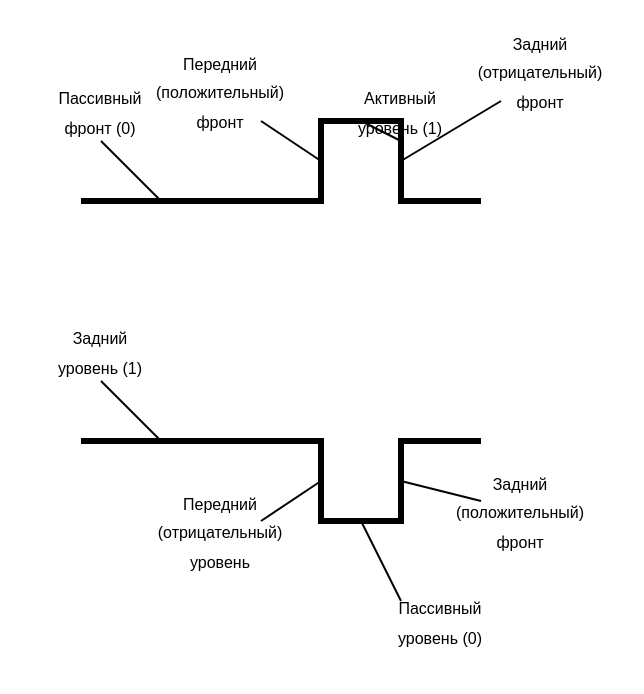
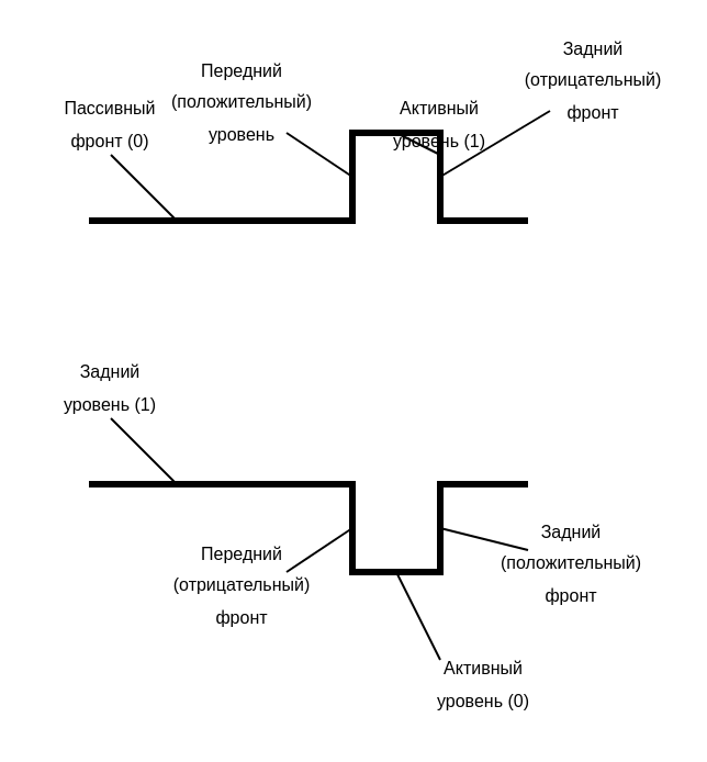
  <mxCell id="0" />
  <mxCell id="1" parent="0" />
  <mxCell id="2" value="" style="endArrow=none;html=1;rounded=0;strokeWidth=3;" parent="1" edge="1"><mxGeometry width="50" height="50" relative="1" as="geometry"><mxPoint x="40" y="100" as="sourcePoint" /><mxPoint x="240" y="100" as="targetPoint" /><Array as="points"><mxPoint x="160" y="100" /><mxPoint x="160" y="60" /><mxPoint x="200" y="60" /><mxPoint x="200" y="100" /></Array></mxGeometry></mxCell>
  <mxCell id="3" value="" style="endArrow=none;html=1;rounded=0;strokeWidth=3;" parent="1" edge="1"><mxGeometry width="50" height="50" relative="1" as="geometry"><mxPoint x="40" y="220" as="sourcePoint" /><mxPoint x="240" y="220" as="targetPoint" /><Array as="points"><mxPoint x="160" y="220" /><mxPoint x="160" y="260" /><mxPoint x="200" y="260" /><mxPoint x="200" y="220" /></Array></mxGeometry></mxCell>
  <mxCell id="4" value="" style="endArrow=none;html=1;rounded=0;" parent="1" edge="1"><mxGeometry width="50" height="50" relative="1" as="geometry"><mxPoint x="200" y="80" as="sourcePoint" /><mxPoint x="250" y="50" as="targetPoint" /></mxGeometry></mxCell>
  <mxCell id="5" value="" style="endArrow=none;html=1;rounded=0;" parent="1" edge="1"><mxGeometry width="50" height="50" relative="1" as="geometry"><mxPoint x="200" y="240" as="sourcePoint" /><mxPoint x="240" y="250" as="targetPoint" /></mxGeometry></mxCell>
  <mxCell id="6" value="" style="endArrow=none;html=1;rounded=0;" parent="1" edge="1"><mxGeometry width="50" height="50" relative="1" as="geometry"><mxPoint x="160" y="80" as="sourcePoint" /><mxPoint x="130" y="60" as="targetPoint" /></mxGeometry></mxCell>
  <mxCell id="7" value="&lt;font style=&quot;font-size: 8px;&quot;&gt;Задний (отрицательный) фронт&lt;/font&gt;" style="text;html=1;strokeColor=none;fillColor=none;align=center;verticalAlign=middle;whiteSpace=wrap;rounded=0;" parent="1" vertex="1"><mxGeometry x="240" y="20" width="60" height="30" as="geometry" /></mxCell>
  <mxCell id="8" value="&lt;font style=&quot;font-size: 8px;&quot;&gt;Задний (положительный) фронт&lt;/font&gt;" style="text;html=1;strokeColor=none;fillColor=none;align=center;verticalAlign=middle;whiteSpace=wrap;rounded=0;" parent="1" vertex="1"><mxGeometry x="230" y="240" width="60" height="30" as="geometry" /></mxCell>
- <mxCell id="9" value="&lt;font style=&quot;font-size: 8px;&quot;&gt;Передний (отрицательный) уровень&lt;/font&gt;" style="text;html=1;strokeColor=none;fillColor=none;align=center;verticalAlign=middle;whiteSpace=wrap;rounded=0;" parent="1" vertex="1"><mxGeometry x="80" y="250" width="60" height="30" as="geometry" /></mxCell>
+ <mxCell id="9" value="&lt;font style=&quot;font-size: 8px;&quot;&gt;Передний (отрицательный) фронт&lt;/font&gt;" style="text;html=1;strokeColor=none;fillColor=none;align=center;verticalAlign=middle;whiteSpace=wrap;rounded=0;" parent="1" vertex="1"><mxGeometry x="80" y="250" width="60" height="30" as="geometry" /></mxCell>
  <mxCell id="10" value="" style="endArrow=none;html=1;rounded=0;" parent="1" edge="1"><mxGeometry width="50" height="50" relative="1" as="geometry"><mxPoint x="130" y="260" as="sourcePoint" /><mxPoint x="160" y="240" as="targetPoint" /></mxGeometry></mxCell>
- <mxCell id="11" value="&lt;font style=&quot;font-size: 8px;&quot;&gt;Передний (положительный) фронт&lt;/font&gt;" style="text;html=1;strokeColor=none;fillColor=none;align=center;verticalAlign=middle;whiteSpace=wrap;rounded=0;" parent="1" vertex="1"><mxGeometry x="80" y="30" width="60" height="30" as="geometry" /></mxCell>
+ <mxCell id="11" value="&lt;font style=&quot;font-size: 8px;&quot;&gt;Передний (положительный) уровень&lt;/font&gt;" style="text;html=1;strokeColor=none;fillColor=none;align=center;verticalAlign=middle;whiteSpace=wrap;rounded=0;" parent="1" vertex="1"><mxGeometry x="80" y="30" width="60" height="30" as="geometry" /></mxCell>
  <mxCell id="12" value="" style="endArrow=none;html=1;rounded=0;" parent="1" edge="1"><mxGeometry width="50" height="50" relative="1" as="geometry"><mxPoint x="200" y="300" as="sourcePoint" /><mxPoint x="180" y="260" as="targetPoint" /></mxGeometry></mxCell>
- <mxCell id="13" value="&lt;font style=&quot;font-size: 8px;&quot;&gt;Пассивный уровень (0)&lt;/font&gt;" style="text;html=1;strokeColor=none;fillColor=none;align=center;verticalAlign=middle;whiteSpace=wrap;rounded=0;" parent="1" vertex="1"><mxGeometry x="190" y="295" width="60" height="30" as="geometry" /></mxCell>
+ <mxCell id="13" value="&lt;font style=&quot;font-size: 8px;&quot;&gt;Активный уровень (0)&lt;/font&gt;" style="text;html=1;strokeColor=none;fillColor=none;align=center;verticalAlign=middle;whiteSpace=wrap;rounded=0;" parent="1" vertex="1"><mxGeometry x="190" y="295" width="60" height="30" as="geometry" /></mxCell>
  <mxCell id="14" value="&lt;font style=&quot;font-size: 8px;&quot;&gt;Активный уровень (1)&lt;/font&gt;" style="text;html=1;strokeColor=none;fillColor=none;align=center;verticalAlign=middle;whiteSpace=wrap;rounded=0;" parent="1" vertex="1"><mxGeometry x="170" y="40" width="60" height="30" as="geometry" /></mxCell>
  <mxCell id="15" value="" style="endArrow=none;html=1;rounded=0;entryX=0.5;entryY=1;entryDx=0;entryDy=0;" parent="1" target="14" edge="1"><mxGeometry width="50" height="50" relative="1" as="geometry"><mxPoint x="180" y="60" as="sourcePoint" /><mxPoint x="220" y="20" as="targetPoint" /></mxGeometry></mxCell>
  <mxCell id="16" value="" style="endArrow=none;html=1;rounded=0;" parent="1" edge="1"><mxGeometry width="50" height="50" relative="1" as="geometry"><mxPoint x="50" y="70" as="sourcePoint" /><mxPoint x="80" y="100" as="targetPoint" /></mxGeometry></mxCell>
  <mxCell id="17" value="" style="endArrow=none;html=1;rounded=0;" parent="1" edge="1"><mxGeometry width="50" height="50" relative="1" as="geometry"><mxPoint x="50" y="190" as="sourcePoint" /><mxPoint x="80" y="220" as="targetPoint" /></mxGeometry></mxCell>
  <mxCell id="18" value="&lt;font style=&quot;font-size: 8px;&quot;&gt;Пассивный фронт (0)&lt;/font&gt;" style="text;html=1;strokeColor=none;fillColor=none;align=center;verticalAlign=middle;whiteSpace=wrap;rounded=0;" parent="1" vertex="1"><mxGeometry x="20" y="40" width="60" height="30" as="geometry" /></mxCell>
  <mxCell id="19" value="&lt;font style=&quot;font-size: 8px;&quot;&gt;Задний уровень (1)&lt;/font&gt;" style="text;html=1;strokeColor=none;fillColor=none;align=center;verticalAlign=middle;whiteSpace=wrap;rounded=0;" parent="1" vertex="1"><mxGeometry x="20" y="160" width="60" height="30" as="geometry" /></mxCell>
